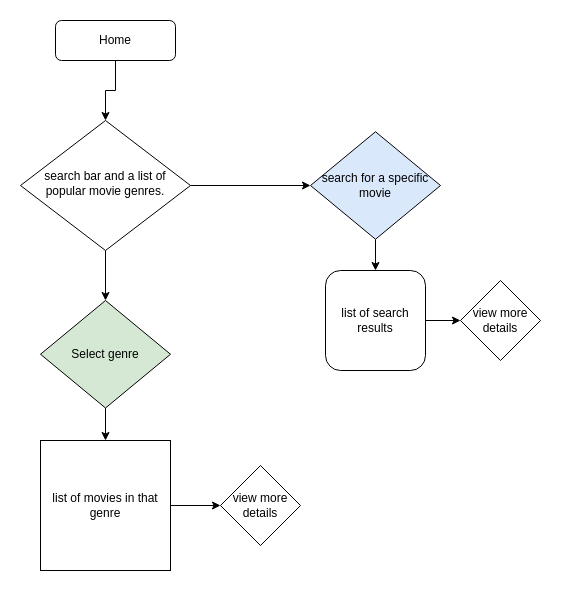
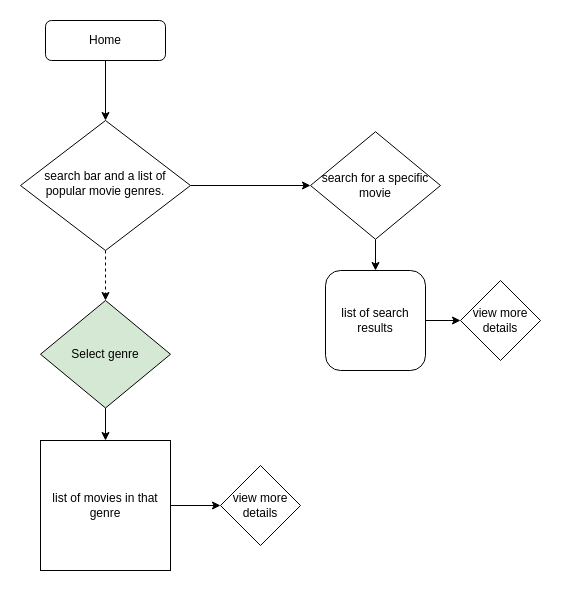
  <mxCell id="0" />
  <mxCell id="1" parent="0" />
  <mxCell id="2" style="edgeStyle=orthogonalEdgeStyle;rounded=0;orthogonalLoop=1;jettySize=auto;html=1;exitX=0.5;exitY=1;exitDx=0;exitDy=0;entryX=0.5;entryY=0;entryDx=0;entryDy=0;" edge="1" parent="1" source="3" target="6"><mxGeometry relative="1" as="geometry" /></mxCell>
- <mxCell id="3" value="Home" style="rounded=1;whiteSpace=wrap;html=1;fontSize=12;glass=0;strokeWidth=1;shadow=0;" parent="1" vertex="1"><mxGeometry x="55" y="20" width="120" height="40" as="geometry" /></mxCell>
+ <mxCell id="3" value="Home" style="rounded=1;whiteSpace=wrap;html=1;fontSize=12;glass=0;strokeWidth=1;shadow=0;" parent="1" vertex="1"><mxGeometry x="45" y="20" width="120" height="40" as="geometry" /></mxCell>
  <mxCell id="4" style="edgeStyle=orthogonalEdgeStyle;rounded=0;orthogonalLoop=1;jettySize=auto;html=1;exitX=1;exitY=0.5;exitDx=0;exitDy=0;entryX=0;entryY=0.5;entryDx=0;entryDy=0;" edge="1" parent="1" source="6" target="8"><mxGeometry relative="1" as="geometry"><mxPoint x="270" y="174.857" as="targetPoint" /></mxGeometry></mxCell>
- <mxCell id="5" style="edgeStyle=orthogonalEdgeStyle;rounded=0;orthogonalLoop=1;jettySize=auto;html=1;entryX=0.5;entryY=0;entryDx=0;entryDy=0;" edge="1" parent="1" source="6" target="10"><mxGeometry relative="1" as="geometry"><mxPoint x="105" y="300" as="targetPoint" /></mxGeometry></mxCell>
+ <mxCell id="5" style="edgeStyle=orthogonalEdgeStyle;rounded=0;orthogonalLoop=1;jettySize=auto;html=1;entryX=0.5;entryY=0;entryDx=0;entryDy=0;dashed=1;" edge="1" parent="1" source="6" target="10"><mxGeometry relative="1" as="geometry"><mxPoint x="105" y="300" as="targetPoint" /></mxGeometry></mxCell>
  <mxCell id="6" value="search bar and a list of popular movie genres." style="rhombus;whiteSpace=wrap;html=1;shadow=0;fontFamily=Helvetica;fontSize=12;align=center;strokeWidth=1;spacing=6;spacingTop=-4;" parent="1" vertex="1"><mxGeometry x="20" y="120" width="170" height="130" as="geometry" /></mxCell>
  <mxCell id="7" style="edgeStyle=orthogonalEdgeStyle;rounded=0;orthogonalLoop=1;jettySize=auto;html=1;entryX=0.5;entryY=0;entryDx=0;entryDy=0;" edge="1" parent="1" source="8" target="15"><mxGeometry relative="1" as="geometry" /></mxCell>
- <mxCell id="8" value="search for a specific movie" style="rhombus;whiteSpace=wrap;html=1;fillColor=#dae8fc;" vertex="1" parent="1"><mxGeometry x="310" y="131.25" width="130" height="107.5" as="geometry" /></mxCell>
+ <mxCell id="8" value="search for a specific movie" style="rhombus;whiteSpace=wrap;html=1;" vertex="1" parent="1"><mxGeometry x="310" y="131.25" width="130" height="107.5" as="geometry" /></mxCell>
  <mxCell id="9" style="edgeStyle=orthogonalEdgeStyle;rounded=0;orthogonalLoop=1;jettySize=auto;html=1;exitX=0.5;exitY=1;exitDx=0;exitDy=0;entryX=0.5;entryY=0;entryDx=0;entryDy=0;" edge="1" parent="1" source="10" target="12"><mxGeometry relative="1" as="geometry" /></mxCell>
  <mxCell id="10" value="Select genre" style="rhombus;whiteSpace=wrap;html=1;fillColor=#d5e8d4;" vertex="1" parent="1"><mxGeometry x="40" y="300" width="130" height="107.5" as="geometry" /></mxCell>
  <mxCell id="11" style="edgeStyle=orthogonalEdgeStyle;rounded=0;orthogonalLoop=1;jettySize=auto;html=1;exitX=1;exitY=0.5;exitDx=0;exitDy=0;entryX=0;entryY=0.5;entryDx=0;entryDy=0;" edge="1" parent="1" source="12" target="13"><mxGeometry relative="1" as="geometry" /></mxCell>
  <mxCell id="12" value="list of movies in that genre" style="whiteSpace=wrap;html=1;rounded=0;" vertex="1" parent="1"><mxGeometry x="40" y="440" width="130" height="130" as="geometry" /></mxCell>
  <mxCell id="13" value="view more details" style="rhombus;whiteSpace=wrap;html=1;" vertex="1" parent="1"><mxGeometry x="220" y="465" width="80" height="80" as="geometry" /></mxCell>
  <mxCell id="14" style="edgeStyle=orthogonalEdgeStyle;rounded=0;orthogonalLoop=1;jettySize=auto;html=1;entryX=0;entryY=0.5;entryDx=0;entryDy=0;" edge="1" parent="1" source="15" target="16"><mxGeometry relative="1" as="geometry"><mxPoint x="460" y="320" as="targetPoint" /></mxGeometry></mxCell>
  <mxCell id="15" value="list of search results" style="whiteSpace=wrap;html=1;rounded=1;" vertex="1" parent="1"><mxGeometry x="325" y="270" width="100" height="100" as="geometry" /></mxCell>
  <mxCell id="16" value="view more details" style="rhombus;whiteSpace=wrap;html=1;" vertex="1" parent="1"><mxGeometry x="460" y="280" width="80" height="80" as="geometry" /></mxCell>
